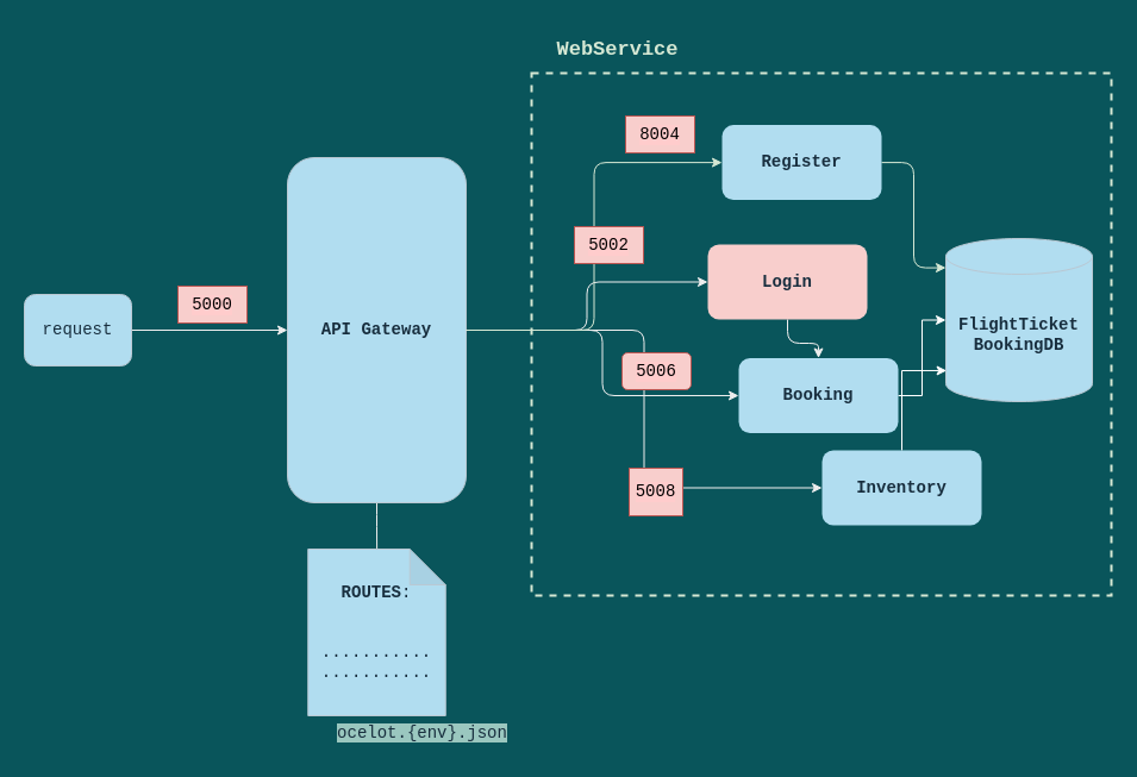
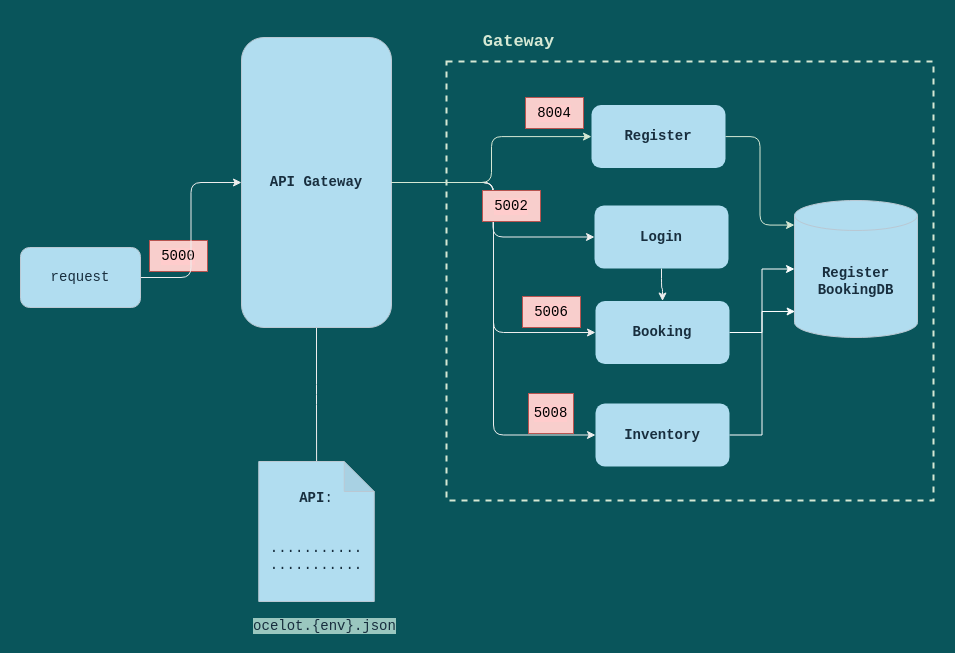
  <mxCell id="0" />
  <mxCell id="1" parent="0" />
  <mxCell id="2" value="" style="edgeStyle=orthogonalEdgeStyle;rounded=1;orthogonalLoop=1;jettySize=auto;html=1;fontFamily=Courier New;fontSize=14;endArrow=none;endFill=0;labelBackgroundColor=#09555B;strokeColor=#EEEEEE;fontColor=#FFFFFF;" parent="1" source="5" target="7" edge="1"><mxGeometry relative="1" as="geometry" /></mxCell>
  <mxCell id="3" style="edgeStyle=orthogonalEdgeStyle;curved=0;rounded=1;sketch=0;orthogonalLoop=1;jettySize=auto;html=1;entryX=0;entryY=0.5;entryDx=0;entryDy=0;fontColor=#FFFFFF;strokeColor=#EEEEEE;" parent="1" source="5" target="12" edge="1"><mxGeometry relative="1" as="geometry" /></mxCell>
  <mxCell id="4" style="edgeStyle=orthogonalEdgeStyle;curved=0;rounded=1;sketch=0;orthogonalLoop=1;jettySize=auto;html=1;exitX=1;exitY=0.5;exitDx=0;exitDy=0;entryX=0;entryY=0.5;entryDx=0;entryDy=0;fontColor=#FFFFFF;strokeColor=#EEEEEE;" parent="1" source="5" target="14" edge="1"><mxGeometry relative="1" as="geometry" /></mxCell>
- <mxCell id="5" value="&lt;font face=&quot;Courier New&quot; style=&quot;font-size: 14px&quot;&gt;&lt;b&gt;API Gateway&lt;/b&gt;&lt;/font&gt;" style="rounded=1;whiteSpace=wrap;html=1;fillColor=#B1DDF0;strokeColor=#BAC8D3;fontColor=#182E3E;" parent="1" vertex="1"><mxGeometry x="241" y="132" width="150" height="290" as="geometry" /></mxCell>
+ <mxCell id="5" value="&lt;font face=&quot;Courier New&quot; style=&quot;font-size: 14px&quot;&gt;&lt;b&gt;API Gateway&lt;/b&gt;&lt;/font&gt;" style="rounded=1;whiteSpace=wrap;html=1;fillColor=#B1DDF0;strokeColor=#BAC8D3;fontColor=#182E3E;" parent="1" vertex="1"><mxGeometry x="241" y="37" width="150" height="290" as="geometry" /></mxCell>
  <mxCell id="6" style="edgeStyle=orthogonalEdgeStyle;curved=0;rounded=1;sketch=0;orthogonalLoop=1;jettySize=auto;html=1;entryX=0;entryY=0.5;entryDx=0;entryDy=0;fontColor=#FFFFFF;strokeColor=#EEEEEE;" parent="1" source="5" target="16" edge="1"><mxGeometry relative="1" as="geometry" /></mxCell>
- <mxCell id="7" value="&lt;font face=&quot;Courier New&quot; style=&quot;font-size: 14px&quot;&gt;&lt;b&gt;ROUTES&lt;/b&gt;:&lt;br&gt;&lt;br&gt;&lt;div style=&quot;text-align: left&quot;&gt;&lt;br&gt;&lt;/div&gt;&lt;div style=&quot;text-align: left&quot;&gt;&lt;span&gt;...........&lt;/span&gt;&lt;/div&gt;&lt;div style=&quot;text-align: left&quot;&gt;&lt;span&gt;...........&lt;/span&gt;&lt;/div&gt;&lt;/font&gt;" style="shape=note;whiteSpace=wrap;html=1;backgroundOutline=1;darkOpacity=0.05;fillColor=#B1DDF0;strokeColor=#BAC8D3;fontColor=#182E3E;rounded=1;" parent="1" vertex="1"><mxGeometry x="258.25" y="461" width="115.5" height="140" as="geometry" /></mxCell>
+ <mxCell id="7" value="&lt;font face=&quot;Courier New&quot; style=&quot;font-size: 14px&quot;&gt;&lt;b&gt;API&lt;/b&gt;:&lt;br&gt;&lt;br&gt;&lt;div style=&quot;text-align: left&quot;&gt;&lt;br&gt;&lt;/div&gt;&lt;div style=&quot;text-align: left&quot;&gt;&lt;span&gt;...........&lt;/span&gt;&lt;/div&gt;&lt;div style=&quot;text-align: left&quot;&gt;&lt;span&gt;...........&lt;/span&gt;&lt;/div&gt;&lt;/font&gt;" style="shape=note;whiteSpace=wrap;html=1;backgroundOutline=1;darkOpacity=0.05;fillColor=#B1DDF0;strokeColor=#BAC8D3;fontColor=#182E3E;rounded=1;" parent="1" vertex="1"><mxGeometry x="258.25" y="461" width="115.5" height="140" as="geometry" /></mxCell>
  <mxCell id="8" value="" style="rounded=0;whiteSpace=wrap;html=1;fillColor=none;dashed=1;strokeColor=#D5E8D4;strokeWidth=2;" parent="1" vertex="1"><mxGeometry x="446" y="61" width="487" height="439" as="geometry" /></mxCell>
  <mxCell id="9" style="edgeStyle=orthogonalEdgeStyle;rounded=1;orthogonalLoop=1;jettySize=auto;html=1;entryX=0;entryY=0.5;entryDx=0;entryDy=0;strokeColor=#D5E8D4;" parent="1" source="5" target="25" edge="1"><mxGeometry relative="1" as="geometry" /></mxCell>
- <mxCell id="10" value="&lt;p&gt;&lt;font style=&quot;font-size: 14px ; background-color: rgb(154 , 199 , 191)&quot; face=&quot;Courier New&quot;&gt;ocelot.{env}.json&lt;/font&gt;&lt;/p&gt;" style="text;html=1;strokeColor=none;fillColor=none;align=center;verticalAlign=middle;whiteSpace=wrap;rounded=1;fontColor=#182E3E;" parent="1" vertex="1"><mxGeometry x="275" y="601" width="158.75" height="30" as="geometry" /></mxCell>
+ <mxCell id="10" value="&lt;p&gt;&lt;font style=&quot;font-size: 14px ; background-color: rgb(154 , 199 , 191)&quot; face=&quot;Courier New&quot;&gt;ocelot.{env}.json&lt;/font&gt;&lt;/p&gt;" style="text;html=1;strokeColor=none;fillColor=none;align=center;verticalAlign=middle;whiteSpace=wrap;rounded=1;fontColor=#182E3E;" parent="1" vertex="1"><mxGeometry x="245" y="611" width="158.75" height="30" as="geometry" /></mxCell>
  <mxCell id="11" style="edgeStyle=orthogonalEdgeStyle;curved=0;rounded=1;sketch=0;orthogonalLoop=1;jettySize=auto;html=1;fontFamily=Courier New;fontSize=14;fontColor=#FFFFFF;strokeColor=#EEEEEE;" parent="1" source="12" target="14" edge="1"><mxGeometry relative="1" as="geometry" /></mxCell>
- <mxCell id="12" value="&lt;font face=&quot;Courier New&quot; style=&quot;font-size: 14px&quot;&gt;&lt;b&gt;Login&lt;/b&gt;&lt;/font&gt;" style="rounded=1;whiteSpace=wrap;html=1;fillColor=#f8cecc;strokeColor=none;fontColor=#182E3E;" parent="1" vertex="1"><mxGeometry x="594" y="205" width="134" height="63" as="geometry" /></mxCell>
+ <mxCell id="12" value="&lt;font face=&quot;Courier New&quot; style=&quot;font-size: 14px&quot;&gt;&lt;b&gt;Login&lt;/b&gt;&lt;/font&gt;" style="rounded=1;whiteSpace=wrap;html=1;fillColor=#B1DDF0;strokeColor=none;fontColor=#182E3E;" parent="1" vertex="1"><mxGeometry x="594" y="205" width="134" height="63" as="geometry" /></mxCell>
  <mxCell id="13" style="edgeStyle=orthogonalEdgeStyle;rounded=0;orthogonalLoop=1;jettySize=auto;html=1;strokeColor=#FFFFFF;" edge="1" parent="1" source="14" target="23"><mxGeometry relative="1" as="geometry" /></mxCell>
- <mxCell id="14" value="&lt;b style=&quot;font-family: &amp;quot;Courier New&amp;quot;; font-size: 14px;&quot;&gt;Booking&lt;/b&gt;" style="rounded=1;whiteSpace=wrap;html=1;fillColor=#B1DDF0;strokeColor=none;fontColor=#182E3E;" parent="1" vertex="1"><mxGeometry x="620" y="300.5" width="134" height="63" as="geometry" /></mxCell>
+ <mxCell id="14" value="&lt;b style=&quot;font-family: &amp;quot;Courier New&amp;quot;; font-size: 14px;&quot;&gt;Booking&lt;/b&gt;" style="rounded=1;whiteSpace=wrap;html=1;fillColor=#B1DDF0;strokeColor=none;fontColor=#182E3E;" parent="1" vertex="1"><mxGeometry x="595" y="300.5" width="134" height="63" as="geometry" /></mxCell>
  <mxCell id="15" style="edgeStyle=orthogonalEdgeStyle;rounded=0;orthogonalLoop=1;jettySize=auto;html=1;entryX=0.005;entryY=0.81;entryDx=0;entryDy=0;entryPerimeter=0;strokeColor=#FFFFFF;" edge="1" parent="1" source="16" target="23"><mxGeometry relative="1" as="geometry" /></mxCell>
- <mxCell id="16" value="&lt;b style=&quot;font-family: &amp;quot;Courier New&amp;quot;; font-size: 14px;&quot;&gt;Inventory&lt;/b&gt;" style="rounded=1;whiteSpace=wrap;html=1;fillColor=#B1DDF0;strokeColor=none;fontColor=#182E3E;" parent="1" vertex="1"><mxGeometry x="690" y="378" width="134" height="63" as="geometry" /></mxCell>
- <mxCell id="17" value="5006" style="whiteSpace=wrap;html=1;labelBackgroundColor=#FFCCCC;sketch=0;fontFamily=Courier New;fontSize=14;strokeColor=#b85450;fillColor=#f8cecc;rounded=1;" parent="1" vertex="1"><mxGeometry x="522" y="296" width="58" height="31" as="geometry" /></mxCell>
+ <mxCell id="16" value="&lt;b style=&quot;font-family: &amp;quot;Courier New&amp;quot;; font-size: 14px;&quot;&gt;Inventory&lt;/b&gt;" style="rounded=1;whiteSpace=wrap;html=1;fillColor=#B1DDF0;strokeColor=none;fontColor=#182E3E;" parent="1" vertex="1"><mxGeometry x="595" y="403" width="134" height="63" as="geometry" /></mxCell>
+ <mxCell id="17" value="5006" style="rounded=0;whiteSpace=wrap;html=1;labelBackgroundColor=#FFCCCC;sketch=0;fontFamily=Courier New;fontSize=14;strokeColor=#b85450;fillColor=#f8cecc;" parent="1" vertex="1"><mxGeometry x="522" y="296" width="58" height="31" as="geometry" /></mxCell>
  <mxCell id="18" value="5002" style="rounded=0;whiteSpace=wrap;html=1;labelBackgroundColor=#FFCCCC;sketch=0;fontFamily=Courier New;fontSize=14;strokeColor=#b85450;fillColor=#f8cecc;" parent="1" vertex="1"><mxGeometry x="482" y="190" width="58" height="31" as="geometry" /></mxCell>
  <mxCell id="19" value="5000" style="rounded=0;whiteSpace=wrap;html=1;labelBackgroundColor=#FFCCCC;sketch=0;fontFamily=Courier New;fontSize=14;strokeColor=#b85450;fillColor=#f8cecc;" parent="1" vertex="1"><mxGeometry x="149" y="240" width="58" height="31" as="geometry" /></mxCell>
  <mxCell id="20" style="edgeStyle=orthogonalEdgeStyle;curved=0;rounded=1;sketch=0;orthogonalLoop=1;jettySize=auto;html=1;exitX=1;exitY=0.5;exitDx=0;exitDy=0;entryX=0;entryY=0.5;entryDx=0;entryDy=0;fontFamily=Courier New;fontSize=14;fontColor=#FFFFFF;strokeColor=#EEEEEE;" parent="1" source="21" target="5" edge="1"><mxGeometry relative="1" as="geometry" /></mxCell>
- <mxCell id="21" value="request" style="rounded=1;whiteSpace=wrap;html=1;labelBackgroundColor=none;sketch=0;fontFamily=Courier New;fontSize=14;fontColor=#182E3E;strokeColor=#BAC8D3;fillColor=#B1DDF0;" parent="1" vertex="1"><mxGeometry x="20" y="247" width="90" height="60" as="geometry" /></mxCell>
+ <mxCell id="21" value="request" style="rounded=1;whiteSpace=wrap;html=1;labelBackgroundColor=none;sketch=0;fontFamily=Courier New;fontSize=14;fontColor=#182E3E;strokeColor=#BAC8D3;fillColor=#B1DDF0;" parent="1" vertex="1"><mxGeometry x="20" y="247" width="120" height="60" as="geometry" /></mxCell>
  <mxCell id="22" value="5008" style="rounded=0;whiteSpace=wrap;html=1;labelBackgroundColor=#FFCCCC;sketch=0;fontFamily=Courier New;fontSize=14;strokeColor=#b85450;fillColor=#f8cecc;" parent="1" vertex="1"><mxGeometry x="528" y="393" width="45" height="40" as="geometry" /></mxCell>
- <mxCell id="23" value="&lt;b&gt;FlightTicket&lt;br&gt;BookingDB&lt;/b&gt;" style="shape=cylinder3;whiteSpace=wrap;html=1;boundedLbl=1;backgroundOutline=1;size=15;rounded=1;labelBackgroundColor=none;sketch=0;fontFamily=Courier New;fontSize=14;fontColor=#182E3E;strokeColor=#BAC8D3;fillColor=#B1DDF0;" parent="1" vertex="1"><mxGeometry x="794" y="200" width="123" height="137" as="geometry" /></mxCell>
+ <mxCell id="23" value="&lt;b&gt;Register&lt;br&gt;BookingDB&lt;/b&gt;" style="shape=cylinder3;whiteSpace=wrap;html=1;boundedLbl=1;backgroundOutline=1;size=15;rounded=1;labelBackgroundColor=none;sketch=0;fontFamily=Courier New;fontSize=14;fontColor=#182E3E;strokeColor=#BAC8D3;fillColor=#B1DDF0;" parent="1" vertex="1"><mxGeometry x="794" y="200" width="123" height="137" as="geometry" /></mxCell>
  <mxCell id="24" style="edgeStyle=orthogonalEdgeStyle;rounded=1;orthogonalLoop=1;jettySize=auto;html=1;entryX=0;entryY=0;entryDx=0;entryDy=24.562;entryPerimeter=0;strokeColor=#D5E8D4;" parent="1" source="25" target="23" edge="1"><mxGeometry relative="1" as="geometry"><mxPoint x="768" y="136.125" as="targetPoint" /></mxGeometry></mxCell>
- <mxCell id="25" value="&lt;font face=&quot;Courier New&quot; style=&quot;font-size: 14px&quot;&gt;&lt;b&gt;Register&lt;/b&gt;&lt;/font&gt;" style="rounded=1;whiteSpace=wrap;html=1;fillColor=#B1DDF0;strokeColor=none;fontColor=#182E3E;" parent="1" vertex="1"><mxGeometry x="606" y="104.62" width="134" height="63" as="geometry" /></mxCell>
+ <mxCell id="25" value="&lt;font face=&quot;Courier New&quot; style=&quot;font-size: 14px&quot;&gt;&lt;b&gt;Register&lt;/b&gt;&lt;/font&gt;" style="rounded=1;whiteSpace=wrap;html=1;fillColor=#B1DDF0;strokeColor=none;fontColor=#182E3E;" parent="1" vertex="1"><mxGeometry x="591" y="104.62" width="134" height="63" as="geometry" /></mxCell>
  <mxCell id="26" value="8004" style="rounded=0;whiteSpace=wrap;html=1;labelBackgroundColor=#FFCCCC;sketch=0;fontFamily=Courier New;fontSize=14;strokeColor=#b85450;fillColor=#f8cecc;" parent="1" vertex="1"><mxGeometry x="525" y="97" width="58" height="31" as="geometry" /></mxCell>
- <mxCell id="27" value="&lt;p&gt;&lt;font color=&quot;#d5e8d4&quot; face=&quot;Courier New&quot; size=&quot;1&quot;&gt;&lt;b style=&quot;font-size: 17px&quot;&gt;WebService&lt;/b&gt;&lt;/font&gt;&lt;/p&gt;" style="text;html=1;align=center;verticalAlign=middle;resizable=0;points=[];autosize=1;strokeColor=none;fillColor=none;" parent="1" vertex="1"><mxGeometry x="463" y="20" width="110" height="44" as="geometry" /></mxCell>
+ <mxCell id="27" value="&lt;p&gt;&lt;font color=&quot;#d5e8d4&quot; face=&quot;Courier New&quot; size=&quot;1&quot;&gt;&lt;b style=&quot;font-size: 17px&quot;&gt;Gateway&lt;/b&gt;&lt;/font&gt;&lt;/p&gt;" style="text;html=1;align=center;verticalAlign=middle;resizable=0;points=[];autosize=1;strokeColor=none;fillColor=none;" parent="1" vertex="1"><mxGeometry x="463" y="20" width="110" height="44" as="geometry" /></mxCell>
